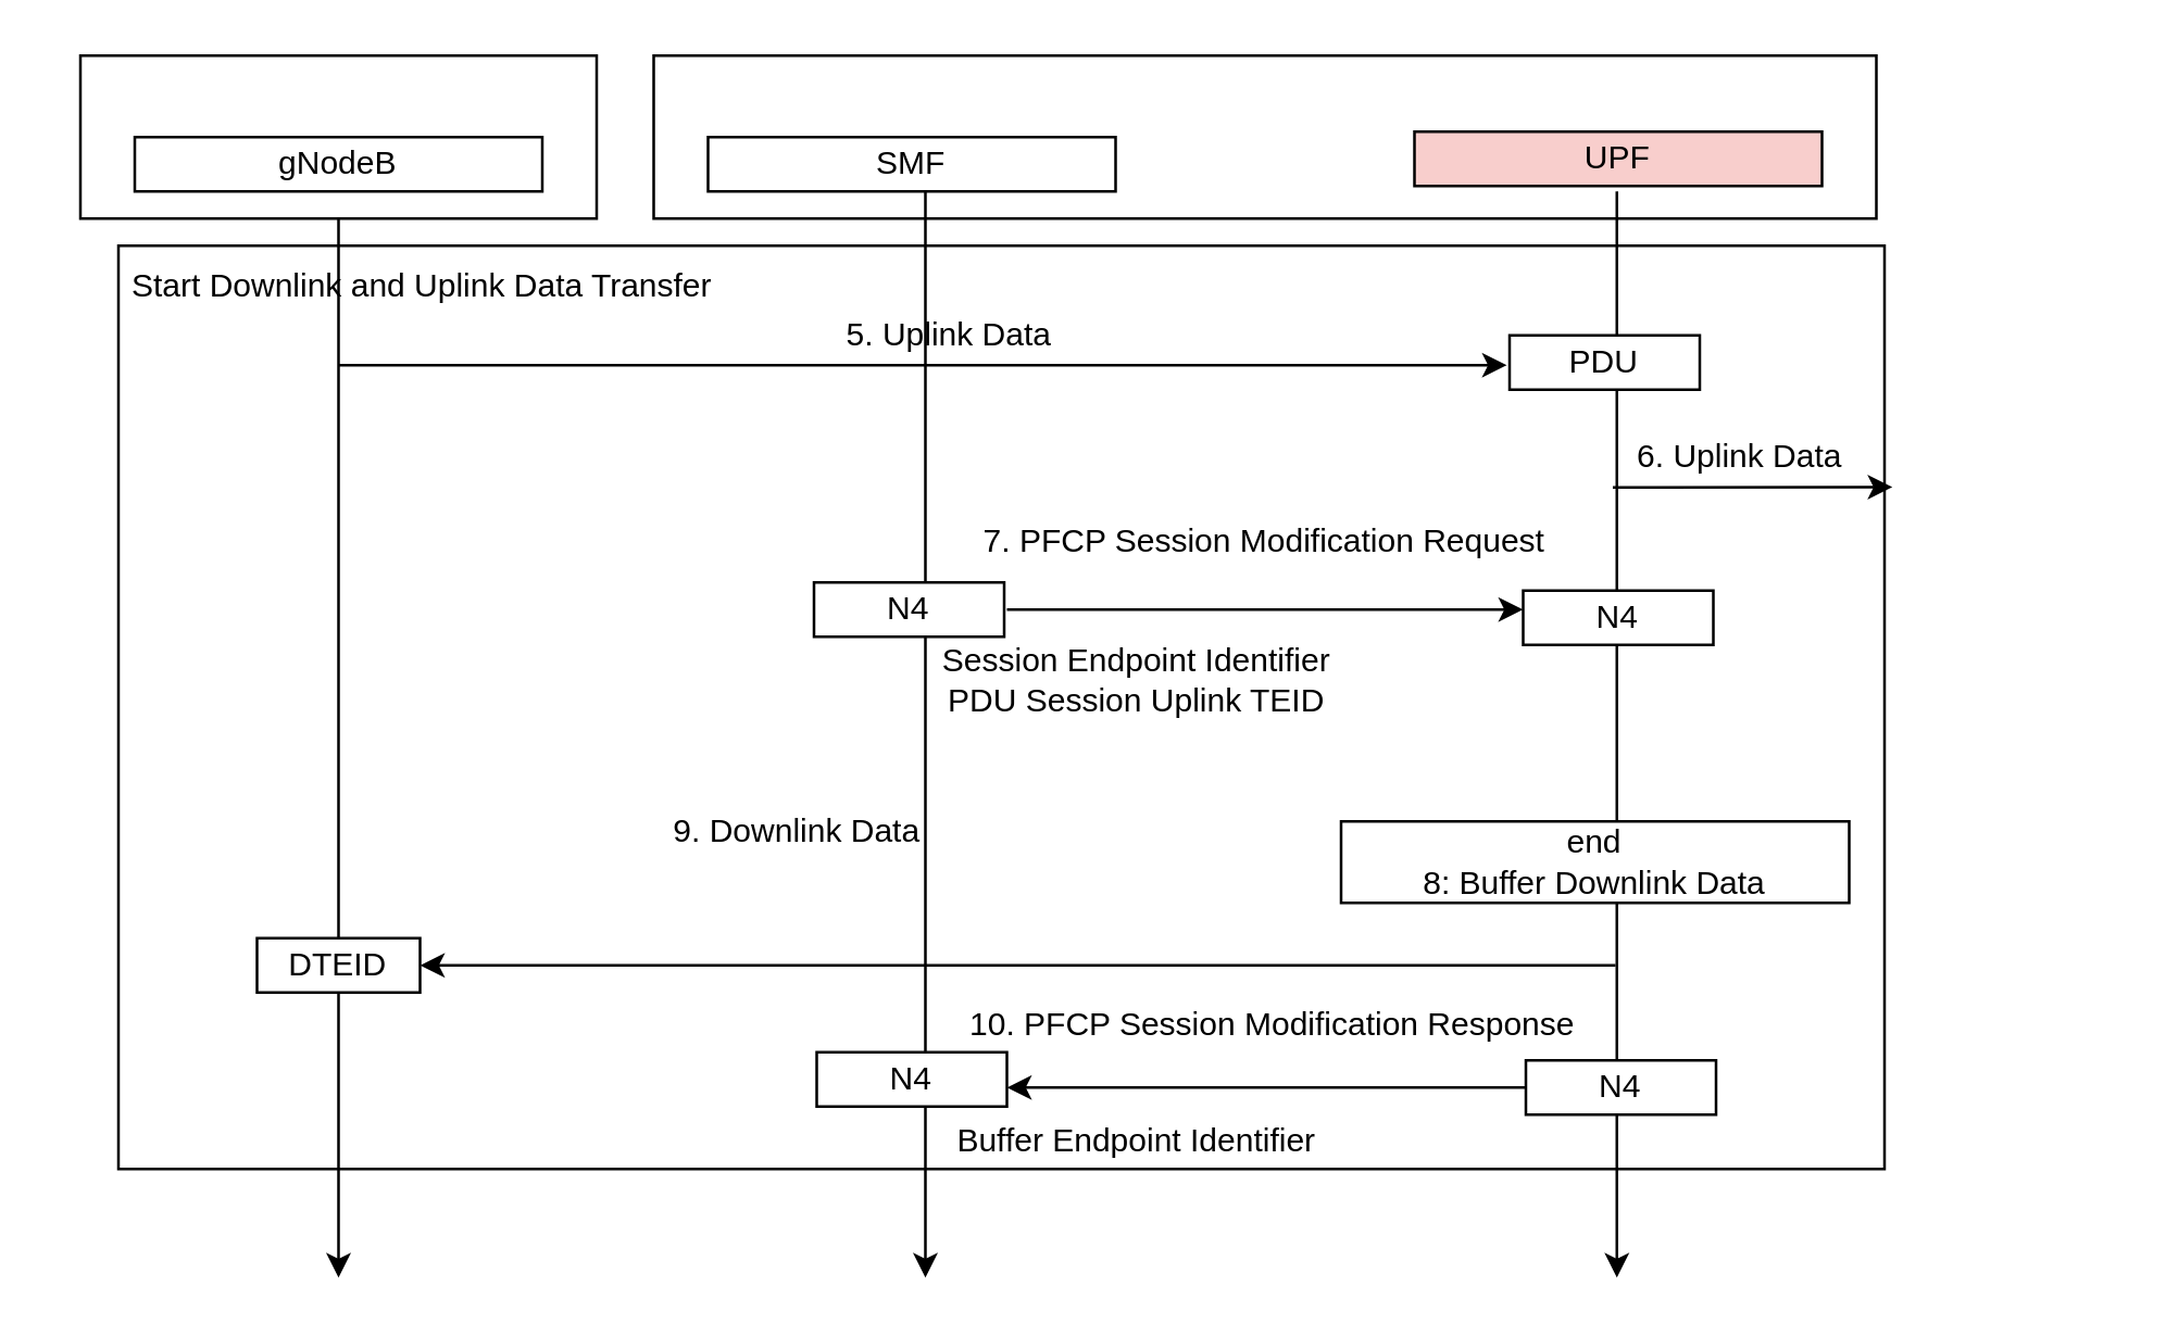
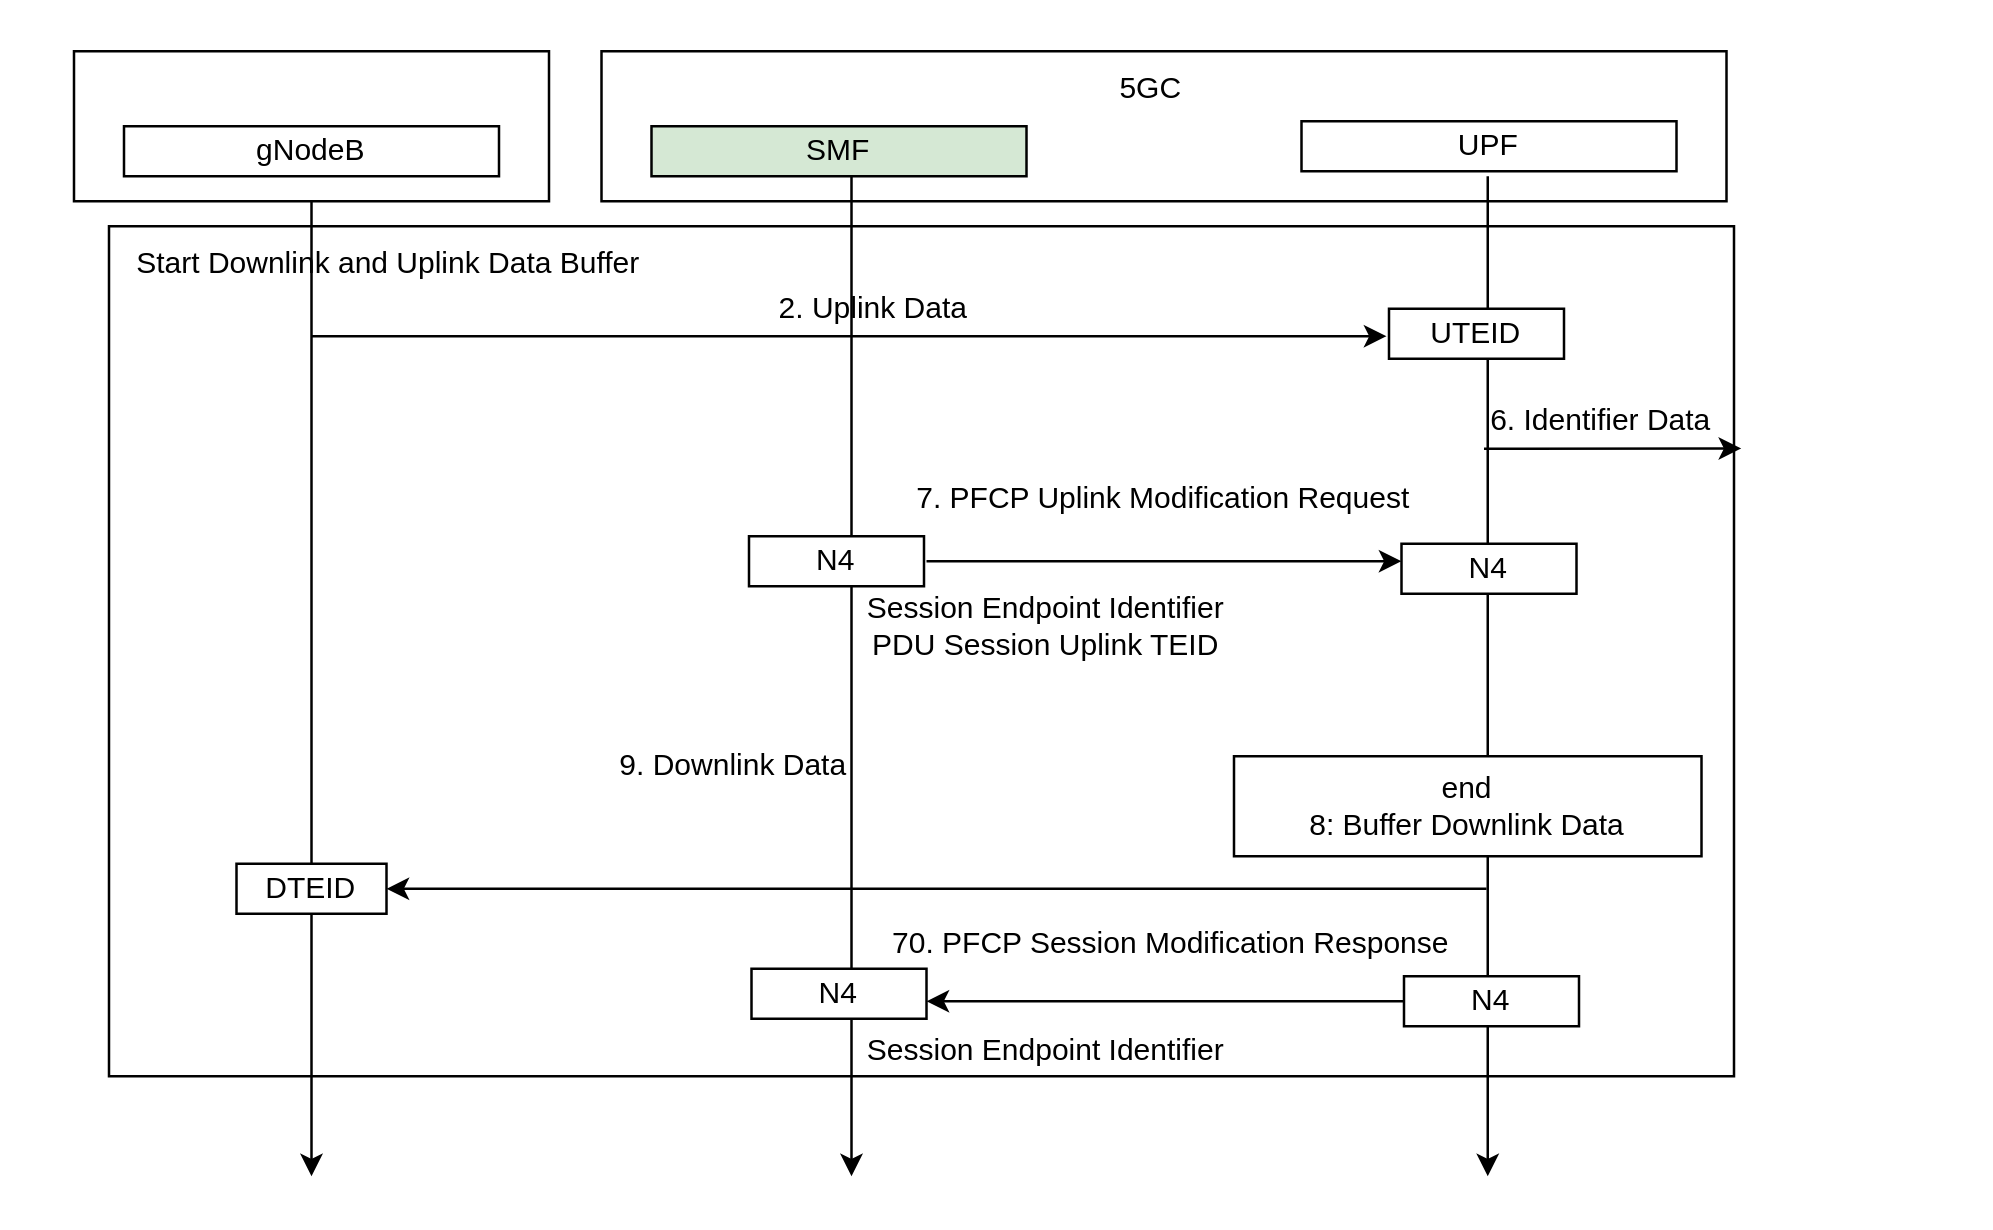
  <mxCell id="0" />
  <mxCell id="1" parent="0" />
  <mxCell id="2" value="" style="rounded=0;whiteSpace=wrap;html=1;" vertex="1" parent="1"><mxGeometry x="43" y="90" width="650" height="340" as="geometry" /></mxCell>
  <mxCell id="3" style="edgeStyle=orthogonalEdgeStyle;rounded=0;orthogonalLoop=1;jettySize=auto;html=1;exitX=0.5;exitY=1;exitDx=0;exitDy=0;" edge="1" parent="1" source="4"><mxGeometry relative="1" as="geometry"><mxPoint x="124" y="470" as="targetPoint" /></mxGeometry></mxCell>
  <mxCell id="4" value="" style="rounded=0;whiteSpace=wrap;html=1;" vertex="1" parent="1"><mxGeometry x="29" y="20" width="190" height="60" as="geometry" /></mxCell>
  <mxCell id="5" value="gNodeB" style="rounded=0;whiteSpace=wrap;html=1;" vertex="1" parent="1"><mxGeometry x="49" y="50" width="150" height="20" as="geometry" /></mxCell>
  <mxCell id="6" value="" style="rounded=0;whiteSpace=wrap;html=1;" vertex="1" parent="1"><mxGeometry x="240" y="20" width="450" height="60" as="geometry" /></mxCell>
- <mxCell id="8" value="SMF" style="rounded=0;whiteSpace=wrap;html=1;" vertex="1" parent="1"><mxGeometry x="260" y="50" width="150" height="20" as="geometry" /></mxCell>
- <mxCell id="9" value="UPF" style="rounded=0;whiteSpace=wrap;html=1;fillColor=#f8cecc;" vertex="1" parent="1"><mxGeometry x="520" y="48" width="150" height="20" as="geometry" /></mxCell>
+ <mxCell id="7" value="5GC" style="text;html=1;strokeColor=none;fillColor=none;align=center;verticalAlign=middle;whiteSpace=wrap;rounded=0;" vertex="1" parent="1"><mxGeometry x="410" y="20" width="100" height="30" as="geometry" /></mxCell>
+ <mxCell id="8" value="SMF" style="rounded=0;whiteSpace=wrap;html=1;fillColor=#d5e8d4;" vertex="1" parent="1"><mxGeometry x="260" y="50" width="150" height="20" as="geometry" /></mxCell>
+ <mxCell id="9" value="UPF" style="rounded=0;whiteSpace=wrap;html=1;" vertex="1" parent="1"><mxGeometry x="520" y="48" width="150" height="20" as="geometry" /></mxCell>
  <mxCell id="10" style="edgeStyle=orthogonalEdgeStyle;rounded=0;orthogonalLoop=1;jettySize=auto;html=1;exitX=0.5;exitY=1;exitDx=0;exitDy=0;" edge="1" parent="1"><mxGeometry relative="1" as="geometry"><mxPoint x="340" y="470" as="targetPoint" /><mxPoint x="340" y="70" as="sourcePoint" /></mxGeometry></mxCell>
  <mxCell id="11" style="edgeStyle=orthogonalEdgeStyle;rounded=0;orthogonalLoop=1;jettySize=auto;html=1;exitX=0.5;exitY=1;exitDx=0;exitDy=0;" edge="1" parent="1"><mxGeometry relative="1" as="geometry"><mxPoint x="594.5" y="470" as="targetPoint" /><mxPoint x="594.5" y="70" as="sourcePoint" /></mxGeometry></mxCell>
  <mxCell id="12" value="N4" style="rounded=0;whiteSpace=wrap;html=1;" vertex="1" parent="1"><mxGeometry x="299" y="214" width="70" height="20" as="geometry" /></mxCell>
  <mxCell id="13" value="N4" style="rounded=0;whiteSpace=wrap;html=1;" vertex="1" parent="1"><mxGeometry x="560" y="217" width="70" height="20" as="geometry" /></mxCell>
  <mxCell id="14" value="N4" style="rounded=0;whiteSpace=wrap;html=1;" vertex="1" parent="1"><mxGeometry x="300" y="387" width="70" height="20" as="geometry" /></mxCell>
  <mxCell id="15" value="N4" style="rounded=0;whiteSpace=wrap;html=1;" vertex="1" parent="1"><mxGeometry x="561" y="390" width="70" height="20" as="geometry" /></mxCell>
- <mxCell id="16" value="end&lt;br&gt;8: Buffer Downlink Data" style="rounded=0;whiteSpace=wrap;html=1;" vertex="1" parent="1"><mxGeometry x="493" y="302" width="187" height="30" as="geometry" /></mxCell>
+ <mxCell id="16" value="end&lt;br&gt;8: Buffer Downlink Data" style="rounded=0;whiteSpace=wrap;html=1;" vertex="1" parent="1"><mxGeometry x="493" y="302" width="187" height="40" as="geometry" /></mxCell>
  <mxCell id="17" value="" style="endArrow=classic;html=1;rounded=0;exitX=0;exitY=0.5;exitDx=0;exitDy=0;" edge="1" parent="1" source="15"><mxGeometry width="50" height="50" relative="1" as="geometry"><mxPoint x="562" y="338" as="sourcePoint" /><mxPoint x="370" y="400" as="targetPoint" /></mxGeometry></mxCell>
  <mxCell id="18" value="" style="endArrow=classic;html=1;rounded=0;entryX=0;entryY=0.5;entryDx=0;entryDy=0;" edge="1" parent="1"><mxGeometry width="50" height="50" relative="1" as="geometry"><mxPoint x="370" y="224" as="sourcePoint" /><mxPoint x="560" y="224" as="targetPoint" /></mxGeometry></mxCell>
- <mxCell id="19" value="10. PFCP Session Modification Response" style="text;html=1;strokeColor=none;fillColor=none;align=center;verticalAlign=middle;whiteSpace=wrap;rounded=0;" vertex="1" parent="1"><mxGeometry x="333" y="362" width="270" height="30" as="geometry" /></mxCell>
- <mxCell id="20" value="7. PFCP Session Modification Request" style="text;html=1;strokeColor=none;fillColor=none;align=center;verticalAlign=middle;whiteSpace=wrap;rounded=0;" vertex="1" parent="1"><mxGeometry x="330" y="184" width="270" height="30" as="geometry" /></mxCell>
+ <mxCell id="19" value="70. PFCP Session Modification Response" style="text;html=1;strokeColor=none;fillColor=none;align=center;verticalAlign=middle;whiteSpace=wrap;rounded=0;" vertex="1" parent="1"><mxGeometry x="333" y="362" width="270" height="30" as="geometry" /></mxCell>
+ <mxCell id="20" value="7. PFCP Uplink Modification Request" style="text;html=1;strokeColor=none;fillColor=none;align=center;verticalAlign=middle;whiteSpace=wrap;rounded=0;" vertex="1" parent="1"><mxGeometry x="330" y="184" width="270" height="30" as="geometry" /></mxCell>
  <mxCell id="21" value="Session Endpoint Identifier&lt;br&gt;PDU Session Uplink TEID" style="text;html=1;strokeColor=none;fillColor=none;align=center;verticalAlign=middle;whiteSpace=wrap;rounded=0;" vertex="1" parent="1"><mxGeometry x="283" y="235" width="270" height="30" as="geometry" /></mxCell>
- <mxCell id="22" value="Buffer Endpoint Identifier&lt;br&gt;" style="text;html=1;strokeColor=none;fillColor=none;align=center;verticalAlign=middle;whiteSpace=wrap;rounded=0;" vertex="1" parent="1"><mxGeometry x="283" y="412" width="270" height="15" as="geometry" /></mxCell>
- <mxCell id="23" value="Start Downlink and Uplink Data Transfer" style="text;html=1;strokeColor=none;fillColor=none;align=center;verticalAlign=middle;whiteSpace=wrap;rounded=0;" vertex="1" parent="1"><mxGeometry x="20" y="90" width="270" height="30" as="geometry" /></mxCell>
+ <mxCell id="22" value="Session Endpoint Identifier&lt;br&gt;" style="text;html=1;strokeColor=none;fillColor=none;align=center;verticalAlign=middle;whiteSpace=wrap;rounded=0;" vertex="1" parent="1"><mxGeometry x="283" y="412" width="270" height="15" as="geometry" /></mxCell>
+ <mxCell id="23" value="Start Downlink and Uplink Data Buffer" style="text;html=1;strokeColor=none;fillColor=none;align=center;verticalAlign=middle;whiteSpace=wrap;rounded=0;" vertex="1" parent="1"><mxGeometry x="20" y="90" width="270" height="30" as="geometry" /></mxCell>
  <mxCell id="24" value="DTEID" style="rounded=0;whiteSpace=wrap;html=1;" vertex="1" parent="1"><mxGeometry x="94" y="345" width="60" height="20" as="geometry" /></mxCell>
  <mxCell id="25" value="" style="endArrow=classic;html=1;rounded=0;exitX=0;exitY=0.5;exitDx=0;exitDy=0;entryX=1;entryY=0.5;entryDx=0;entryDy=0;" edge="1" parent="1" target="24"><mxGeometry width="50" height="50" relative="1" as="geometry"><mxPoint x="594" y="355" as="sourcePoint" /><mxPoint x="403" y="355" as="targetPoint" /></mxGeometry></mxCell>
  <mxCell id="26" value="9. Downlink Data" style="text;html=1;strokeColor=none;fillColor=none;align=center;verticalAlign=middle;whiteSpace=wrap;rounded=0;" vertex="1" parent="1"><mxGeometry x="158" y="291" width="270" height="30" as="geometry" /></mxCell>
- <mxCell id="27" value="PDU" style="rounded=0;whiteSpace=wrap;html=1;" vertex="1" parent="1"><mxGeometry x="555" y="123" width="70" height="20" as="geometry" /></mxCell>
+ <mxCell id="27" value="UTEID" style="rounded=0;whiteSpace=wrap;html=1;" vertex="1" parent="1"><mxGeometry x="555" y="123" width="70" height="20" as="geometry" /></mxCell>
  <mxCell id="28" value="" style="endArrow=classic;html=1;rounded=0;exitX=0;exitY=0.5;exitDx=0;exitDy=0;entryX=1;entryY=0.5;entryDx=0;entryDy=0;" edge="1" parent="1"><mxGeometry width="50" height="50" relative="1" as="geometry"><mxPoint x="124" y="134" as="sourcePoint" /><mxPoint x="554" y="134" as="targetPoint" /></mxGeometry></mxCell>
- <mxCell id="29" value="5. Uplink Data" style="text;html=1;strokeColor=none;fillColor=none;align=center;verticalAlign=middle;whiteSpace=wrap;rounded=0;" vertex="1" parent="1"><mxGeometry x="214" y="108" width="270" height="30" as="geometry" /></mxCell>
+ <mxCell id="29" value="2. Uplink Data" style="text;html=1;strokeColor=none;fillColor=none;align=center;verticalAlign=middle;whiteSpace=wrap;rounded=0;" vertex="1" parent="1"><mxGeometry x="214" y="108" width="270" height="30" as="geometry" /></mxCell>
  <mxCell id="30" value="" style="endArrow=classic;html=1;rounded=0;entryX=1.006;entryY=0.285;entryDx=0;entryDy=0;entryPerimeter=0;" edge="1" parent="1"><mxGeometry width="50" height="50" relative="1" as="geometry"><mxPoint x="593" y="179" as="sourcePoint" /><mxPoint x="695.9" y="178.9" as="targetPoint" /></mxGeometry></mxCell>
- <mxCell id="31" value="6. Uplink Data" style="text;html=1;strokeColor=none;fillColor=none;align=center;verticalAlign=middle;whiteSpace=wrap;rounded=0;" vertex="1" parent="1"><mxGeometry x="505" y="153" width="270" height="30" as="geometry" /></mxCell>
+ <mxCell id="31" value="6. Identifier Data" style="text;html=1;strokeColor=none;fillColor=none;align=center;verticalAlign=middle;whiteSpace=wrap;rounded=0;" vertex="1" parent="1"><mxGeometry x="505" y="153" width="270" height="30" as="geometry" /></mxCell>
